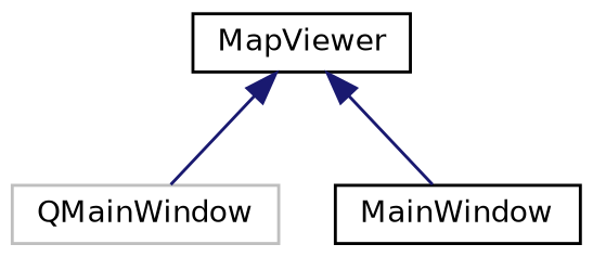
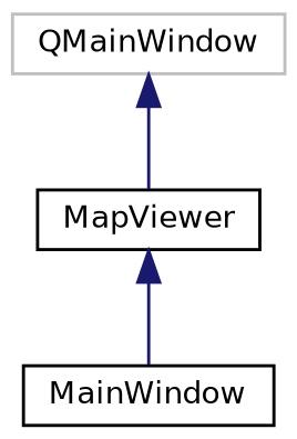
  digraph {
    rankdir=TB
    node [color=black fillcolor=white fontname=Helvetica fontsize=10 shape=record style=filled]
    edge [color=midnightblue dir=back fontname=Helvetica fontsize=10 labelfontname=Helvetica labelfontsize=10 style=solid]
    n1 [color=grey75 height=0.2 label=QMainWindow width=0.4]
    n2 [height=0.2 label=MapViewer width=0.4]
    n3 [height=0.2 label=MainWindow width=0.4]
-   n2 -> n1
+   n1 -> n2
    n2 -> n3
  }
